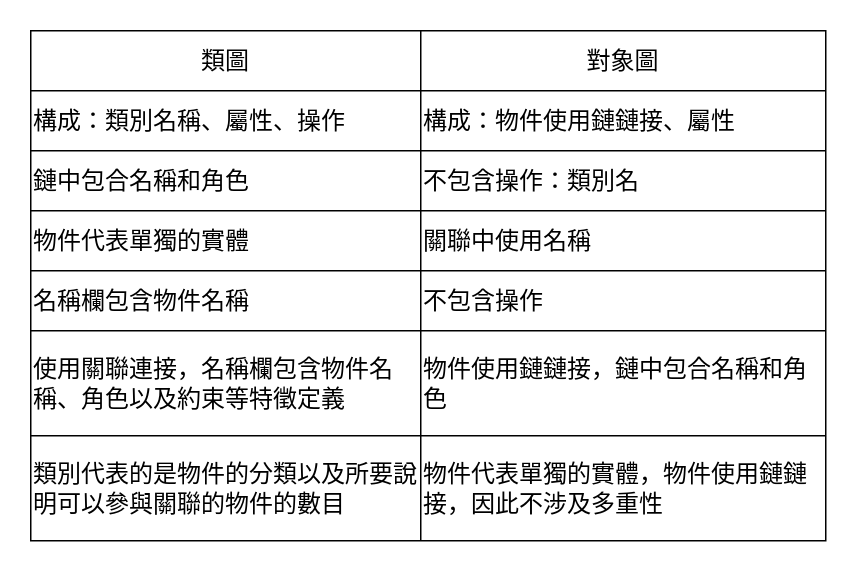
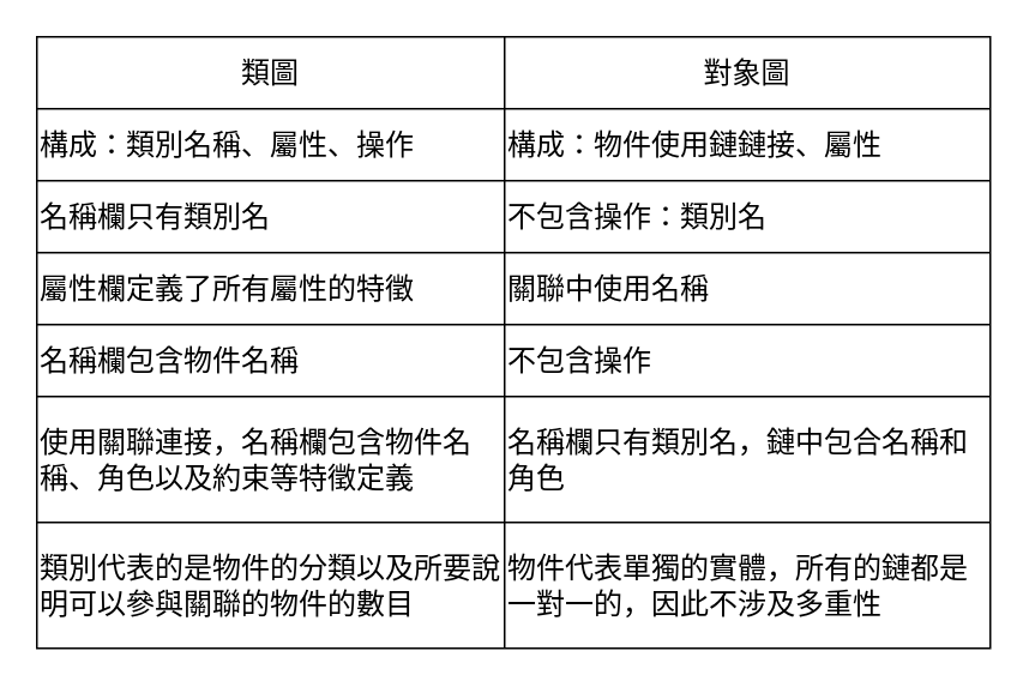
  <mxCell id="0" />
  <mxCell id="1" parent="0" />
  <mxCell id="2" value="" style="shape=table;startSize=0;container=1;collapsible=0;childLayout=tableLayout;fontSize=16;align=left;" parent="1" vertex="1"><mxGeometry x="20" y="20" width="530" height="340" as="geometry" /></mxCell>
  <mxCell id="3" value="" style="shape=tableRow;horizontal=0;startSize=0;swimlaneHead=0;swimlaneBody=0;strokeColor=inherit;top=0;left=0;bottom=0;right=0;collapsible=0;dropTarget=0;fillColor=none;points=[[0,0.5],[1,0.5]];portConstraint=eastwest;fontSize=16;align=left;" parent="2" vertex="1"><mxGeometry width="530" height="40" as="geometry" /></mxCell>
  <mxCell id="4" value="類圖" style="shape=partialRectangle;html=1;whiteSpace=wrap;connectable=0;strokeColor=inherit;overflow=hidden;fillColor=none;top=0;left=0;bottom=0;right=0;pointerEvents=1;fontSize=16;align=center;" parent="3" vertex="1"><mxGeometry width="260" height="40" as="geometry"><mxRectangle width="260" height="40" as="alternateBounds" /></mxGeometry></mxCell>
  <mxCell id="5" value="對象圖" style="shape=partialRectangle;html=1;whiteSpace=wrap;connectable=0;strokeColor=inherit;overflow=hidden;fillColor=none;top=0;left=0;bottom=0;right=0;pointerEvents=1;fontSize=16;align=center;" parent="3" vertex="1"><mxGeometry x="260" width="270" height="40" as="geometry"><mxRectangle width="270" height="40" as="alternateBounds" /></mxGeometry></mxCell>
  <mxCell id="6" value="" style="shape=tableRow;horizontal=0;startSize=0;swimlaneHead=0;swimlaneBody=0;strokeColor=inherit;top=0;left=0;bottom=0;right=0;collapsible=0;dropTarget=0;fillColor=none;points=[[0,0.5],[1,0.5]];portConstraint=eastwest;fontSize=16;align=left;" parent="2" vertex="1"><mxGeometry y="40" width="530" height="40" as="geometry" /></mxCell>
  <mxCell id="7" value="構成：類別名稱、屬性、操作" style="shape=partialRectangle;html=1;whiteSpace=wrap;connectable=0;strokeColor=inherit;overflow=hidden;fillColor=none;top=0;left=0;bottom=0;right=0;pointerEvents=1;fontSize=16;align=left;" parent="6" vertex="1"><mxGeometry width="260" height="40" as="geometry"><mxRectangle width="260" height="40" as="alternateBounds" /></mxGeometry></mxCell>
  <mxCell id="8" value="構成：物件使用鏈鏈接、屬性" style="shape=partialRectangle;html=1;whiteSpace=wrap;connectable=0;strokeColor=inherit;overflow=hidden;fillColor=none;top=0;left=0;bottom=0;right=0;pointerEvents=1;fontSize=16;align=left;" parent="6" vertex="1"><mxGeometry x="260" width="270" height="40" as="geometry"><mxRectangle width="270" height="40" as="alternateBounds" /></mxGeometry></mxCell>
  <mxCell id="9" value="" style="shape=tableRow;horizontal=0;startSize=0;swimlaneHead=0;swimlaneBody=0;strokeColor=inherit;top=0;left=0;bottom=0;right=0;collapsible=0;dropTarget=0;fillColor=none;points=[[0,0.5],[1,0.5]];portConstraint=eastwest;fontSize=16;align=left;" parent="2" vertex="1"><mxGeometry y="80" width="530" height="40" as="geometry" /></mxCell>
- <mxCell id="10" value="鏈中包合名稱和角色" style="shape=partialRectangle;html=1;whiteSpace=wrap;connectable=0;strokeColor=inherit;overflow=hidden;fillColor=none;top=0;left=0;bottom=0;right=0;pointerEvents=1;fontSize=16;align=left;" parent="9" vertex="1"><mxGeometry width="260" height="40" as="geometry"><mxRectangle width="260" height="40" as="alternateBounds" /></mxGeometry></mxCell>
+ <mxCell id="10" value="名稱欄只有類別名" style="shape=partialRectangle;html=1;whiteSpace=wrap;connectable=0;strokeColor=inherit;overflow=hidden;fillColor=none;top=0;left=0;bottom=0;right=0;pointerEvents=1;fontSize=16;align=left;" parent="9" vertex="1"><mxGeometry width="260" height="40" as="geometry"><mxRectangle width="260" height="40" as="alternateBounds" /></mxGeometry></mxCell>
  <mxCell id="11" value="不包含操作：類別名" style="shape=partialRectangle;html=1;whiteSpace=wrap;connectable=0;strokeColor=inherit;overflow=hidden;fillColor=none;top=0;left=0;bottom=0;right=0;pointerEvents=1;fontSize=16;align=left;" parent="9" vertex="1"><mxGeometry x="260" width="270" height="40" as="geometry"><mxRectangle width="270" height="40" as="alternateBounds" /></mxGeometry></mxCell>
  <mxCell id="12" style="shape=tableRow;horizontal=0;startSize=0;swimlaneHead=0;swimlaneBody=0;strokeColor=inherit;top=0;left=0;bottom=0;right=0;collapsible=0;dropTarget=0;fillColor=none;points=[[0,0.5],[1,0.5]];portConstraint=eastwest;fontSize=16;align=left;" parent="2" vertex="1"><mxGeometry y="120" width="530" height="40" as="geometry" /></mxCell>
- <mxCell id="13" value="物件代表單獨的實體" style="shape=partialRectangle;html=1;whiteSpace=wrap;connectable=0;strokeColor=inherit;overflow=hidden;fillColor=none;top=0;left=0;bottom=0;right=0;pointerEvents=1;fontSize=16;align=left;" parent="12" vertex="1"><mxGeometry width="260" height="40" as="geometry"><mxRectangle width="260" height="40" as="alternateBounds" /></mxGeometry></mxCell>
+ <mxCell id="13" value="屬性欄定義了所有屬性的特徵" style="shape=partialRectangle;html=1;whiteSpace=wrap;connectable=0;strokeColor=inherit;overflow=hidden;fillColor=none;top=0;left=0;bottom=0;right=0;pointerEvents=1;fontSize=16;align=left;" parent="12" vertex="1"><mxGeometry width="260" height="40" as="geometry"><mxRectangle width="260" height="40" as="alternateBounds" /></mxGeometry></mxCell>
  <mxCell id="14" value="關聯中使用名稱" style="shape=partialRectangle;html=1;whiteSpace=wrap;connectable=0;strokeColor=inherit;overflow=hidden;fillColor=none;top=0;left=0;bottom=0;right=0;pointerEvents=1;fontSize=16;align=left;" parent="12" vertex="1"><mxGeometry x="260" width="270" height="40" as="geometry"><mxRectangle width="270" height="40" as="alternateBounds" /></mxGeometry></mxCell>
  <mxCell id="15" style="shape=tableRow;horizontal=0;startSize=0;swimlaneHead=0;swimlaneBody=0;strokeColor=inherit;top=0;left=0;bottom=0;right=0;collapsible=0;dropTarget=0;fillColor=none;points=[[0,0.5],[1,0.5]];portConstraint=eastwest;fontSize=16;align=left;" parent="2" vertex="1"><mxGeometry y="160" width="530" height="40" as="geometry" /></mxCell>
  <mxCell id="16" value="名稱欄包含物件名稱" style="shape=partialRectangle;html=1;whiteSpace=wrap;connectable=0;strokeColor=inherit;overflow=hidden;fillColor=none;top=0;left=0;bottom=0;right=0;pointerEvents=1;fontSize=16;align=left;" parent="15" vertex="1"><mxGeometry width="260" height="40" as="geometry"><mxRectangle width="260" height="40" as="alternateBounds" /></mxGeometry></mxCell>
  <mxCell id="17" value="不包含操作" style="shape=partialRectangle;html=1;whiteSpace=wrap;connectable=0;strokeColor=inherit;overflow=hidden;fillColor=none;top=0;left=0;bottom=0;right=0;pointerEvents=1;fontSize=16;align=left;" parent="15" vertex="1"><mxGeometry x="260" width="270" height="40" as="geometry"><mxRectangle width="270" height="40" as="alternateBounds" /></mxGeometry></mxCell>
  <mxCell id="18" style="shape=tableRow;horizontal=0;startSize=0;swimlaneHead=0;swimlaneBody=0;strokeColor=inherit;top=0;left=0;bottom=0;right=0;collapsible=0;dropTarget=0;fillColor=none;points=[[0,0.5],[1,0.5]];portConstraint=eastwest;fontSize=16;align=left;" parent="2" vertex="1"><mxGeometry y="200" width="530" height="70" as="geometry" /></mxCell>
  <mxCell id="19" value="&lt;div style=&quot;&quot;&gt;&lt;font style=&quot;font-size: 16px;&quot;&gt;使用關聯連接，名稱欄包含物件名稱、角色以及約束等特徵定義&lt;/font&gt;&lt;/div&gt;" style="shape=partialRectangle;html=1;whiteSpace=wrap;connectable=0;strokeColor=inherit;overflow=hidden;fillColor=none;top=0;left=0;bottom=0;right=0;pointerEvents=1;fontSize=16;align=left;" parent="18" vertex="1"><mxGeometry width="260" height="70" as="geometry"><mxRectangle width="260" height="70" as="alternateBounds" /></mxGeometry></mxCell>
- <mxCell id="20" value="&lt;div style=&quot;&quot;&gt;&lt;font style=&quot;font-size: 16px;&quot;&gt;物件使用鏈鏈接，鏈中包合名稱和角色&lt;/font&gt;&lt;br&gt;&lt;/div&gt;" style="shape=partialRectangle;html=1;whiteSpace=wrap;connectable=0;strokeColor=inherit;overflow=hidden;fillColor=none;top=0;left=0;bottom=0;right=0;pointerEvents=1;fontSize=16;align=left;" parent="18" vertex="1"><mxGeometry x="260" width="270" height="70" as="geometry"><mxRectangle width="270" height="70" as="alternateBounds" /></mxGeometry></mxCell>
+ <mxCell id="20" value="&lt;div style=&quot;&quot;&gt;&lt;font style=&quot;font-size: 16px;&quot;&gt;名稱欄只有類別名，鏈中包合名稱和角色&lt;/font&gt;&lt;br&gt;&lt;/div&gt;" style="shape=partialRectangle;html=1;whiteSpace=wrap;connectable=0;strokeColor=inherit;overflow=hidden;fillColor=none;top=0;left=0;bottom=0;right=0;pointerEvents=1;fontSize=16;align=left;" parent="18" vertex="1"><mxGeometry x="260" width="270" height="70" as="geometry"><mxRectangle width="270" height="70" as="alternateBounds" /></mxGeometry></mxCell>
  <mxCell id="21" style="shape=tableRow;horizontal=0;startSize=0;swimlaneHead=0;swimlaneBody=0;strokeColor=inherit;top=0;left=0;bottom=0;right=0;collapsible=0;dropTarget=0;fillColor=none;points=[[0,0.5],[1,0.5]];portConstraint=eastwest;fontSize=16;align=left;" parent="2" vertex="1"><mxGeometry y="270" width="530" height="70" as="geometry" /></mxCell>
  <mxCell id="22" value="類別代表的是物件的分類以及所要說明可以參與關聯的物件的數目" style="shape=partialRectangle;html=1;whiteSpace=wrap;connectable=0;strokeColor=inherit;overflow=hidden;fillColor=none;top=0;left=0;bottom=0;right=0;pointerEvents=1;fontSize=16;align=left;" parent="21" vertex="1"><mxGeometry width="260" height="70" as="geometry"><mxRectangle width="260" height="70" as="alternateBounds" /></mxGeometry></mxCell>
- <mxCell id="23" value="物件代表單獨的實體，物件使用鏈鏈接，因此不涉及多重性" style="shape=partialRectangle;html=1;whiteSpace=wrap;connectable=0;strokeColor=inherit;overflow=hidden;fillColor=none;top=0;left=0;bottom=0;right=0;pointerEvents=1;fontSize=16;align=left;" parent="21" vertex="1"><mxGeometry x="260" width="270" height="70" as="geometry"><mxRectangle width="270" height="70" as="alternateBounds" /></mxGeometry></mxCell>
+ <mxCell id="23" value="物件代表單獨的實體，所有的鏈都是一對一的，因此不涉及多重性" style="shape=partialRectangle;html=1;whiteSpace=wrap;connectable=0;strokeColor=inherit;overflow=hidden;fillColor=none;top=0;left=0;bottom=0;right=0;pointerEvents=1;fontSize=16;align=left;" parent="21" vertex="1"><mxGeometry x="260" width="270" height="70" as="geometry"><mxRectangle width="270" height="70" as="alternateBounds" /></mxGeometry></mxCell>
